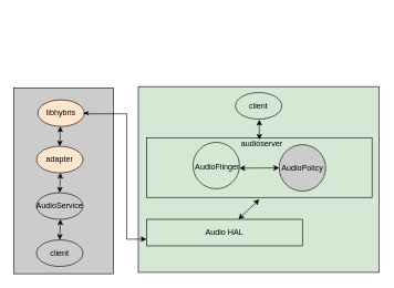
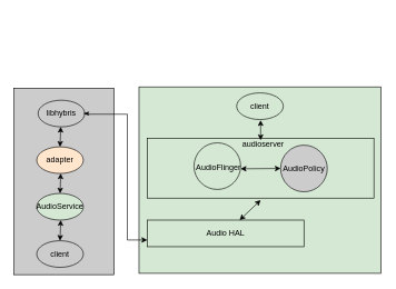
  <mxCell id="0" />
  <mxCell id="1" parent="0" />
  <mxCell id="2" value="" style="rounded=0;whiteSpace=wrap;html=1;fillColor=#D5E8D4;" vertex="1" parent="1"><mxGeometry x="207.5" y="130" width="363" height="280" as="geometry" /></mxCell>
  <mxCell id="3" value="" style="rounded=0;whiteSpace=wrap;html=1;fillColor=#CCCCCC;" vertex="1" parent="1"><mxGeometry x="20" y="132" width="150" height="280" as="geometry" /></mxCell>
  <mxCell id="4" value="client" style="ellipse;whiteSpace=wrap;html=1;fillColor=#CCCCCC;" vertex="1" parent="1"><mxGeometry x="54" y="361" width="70" height="40" as="geometry" /></mxCell>
  <mxCell id="5" value="client" style="ellipse;whiteSpace=wrap;html=1;fillColor=#D5E8D4;" vertex="1" parent="1"><mxGeometry x="354" y="139" width="70" height="40" as="geometry" /></mxCell>
  <mxCell id="6" value="" style="rounded=0;whiteSpace=wrap;html=1;fillColor=#D5E8D4;" vertex="1" parent="1"><mxGeometry x="220" y="207" width="340" height="90" as="geometry" /></mxCell>
  <mxCell id="7" value="audioserver" style="text;html=1;align=center;verticalAlign=middle;whiteSpace=wrap;rounded=0;" vertex="1" parent="1"><mxGeometry x="364" y="201" width="60" height="30" as="geometry" /></mxCell>
  <mxCell id="8" value="" style="ellipse;whiteSpace=wrap;html=1;fillColor=#D5E8D4;" vertex="1" parent="1"><mxGeometry x="290" y="214" width="70" height="70" as="geometry" /></mxCell>
  <mxCell id="9" value="AudioPolicy" style="ellipse;whiteSpace=wrap;html=1;fillColor=#cccccc;" vertex="1" parent="1"><mxGeometry x="420" y="217.5" width="70" height="70" as="geometry" /></mxCell>
  <mxCell id="10" value="" style="endArrow=none;html=1;rounded=0;shape=link;strokeColor=none;" edge="1" parent="1"><mxGeometry width="50" height="50" relative="1" as="geometry"><mxPoint x="60" y="70" as="sourcePoint" /><mxPoint x="110" y="20" as="targetPoint" /></mxGeometry></mxCell>
  <mxCell id="11" value="AudioFlinger" style="text;html=1;align=center;verticalAlign=middle;whiteSpace=wrap;rounded=0;" vertex="1" parent="1"><mxGeometry x="297" y="237" width="60" height="30" as="geometry" /></mxCell>
- <mxCell id="12" value="AudioService" style="ellipse;whiteSpace=wrap;html=1;fillColor=#CCCCCC;" vertex="1" parent="1"><mxGeometry x="54" y="290" width="70" height="40" as="geometry" /></mxCell>
+ <mxCell id="12" value="AudioService" style="ellipse;whiteSpace=wrap;html=1;fillColor=#d5e8d4;" vertex="1" parent="1"><mxGeometry x="54" y="290" width="70" height="40" as="geometry" /></mxCell>
  <mxCell id="13" value="adapter" style="ellipse;whiteSpace=wrap;html=1;fillColor=#ffe6cc;" vertex="1" parent="1"><mxGeometry x="54" y="220" width="70" height="40" as="geometry" /></mxCell>
- <mxCell id="14" value="libhybris" style="ellipse;whiteSpace=wrap;html=1;fillColor=#ffe6cc;" vertex="1" parent="1"><mxGeometry x="56" y="150" width="70" height="40" as="geometry" /></mxCell>
+ <mxCell id="14" value="libhybris" style="ellipse;whiteSpace=wrap;html=1;fillColor=#CCCCCC;" vertex="1" parent="1"><mxGeometry x="56" y="150" width="70" height="40" as="geometry" /></mxCell>
  <mxCell id="15" value="" style="endArrow=classic;startArrow=classic;html=1;rounded=0;exitX=0.5;exitY=0;exitDx=0;exitDy=0;" edge="1" parent="1" source="4"><mxGeometry width="50" height="50" relative="1" as="geometry"><mxPoint x="40" y="380" as="sourcePoint" /><mxPoint x="90" y="330" as="targetPoint" /></mxGeometry></mxCell>
  <mxCell id="16" value="" style="endArrow=classic;startArrow=classic;html=1;rounded=0;exitX=0.5;exitY=0;exitDx=0;exitDy=0;" edge="1" parent="1" source="12"><mxGeometry width="50" height="50" relative="1" as="geometry"><mxPoint x="40" y="300" as="sourcePoint" /><mxPoint x="90" y="260" as="targetPoint" /></mxGeometry></mxCell>
  <mxCell id="17" value="" style="endArrow=classic;startArrow=classic;html=1;rounded=0;exitX=0.5;exitY=0;exitDx=0;exitDy=0;" edge="1" parent="1" source="13"><mxGeometry width="50" height="50" relative="1" as="geometry"><mxPoint x="40" y="240" as="sourcePoint" /><mxPoint x="90" y="190" as="targetPoint" /></mxGeometry></mxCell>
  <mxCell id="18" value="" style="endArrow=classic;startArrow=classic;html=1;rounded=0;entryX=0;entryY=0.5;entryDx=0;entryDy=0;" edge="1" parent="1" target="9"><mxGeometry width="50" height="50" relative="1" as="geometry"><mxPoint x="360" y="253" as="sourcePoint" /><mxPoint x="410" y="203" as="targetPoint" /></mxGeometry></mxCell>
  <mxCell id="19" value="Audio HAL" style="rounded=0;whiteSpace=wrap;html=1;fillColor=#D5E8D4;" vertex="1" parent="1"><mxGeometry x="220" y="330" width="235" height="40" as="geometry" /></mxCell>
  <mxCell id="20" value="" style="endArrow=classic;html=1;rounded=0;edgeStyle=orthogonalEdgeStyle;entryX=0.034;entryY=0.821;entryDx=0;entryDy=0;entryPerimeter=0;startArrow=classicThin;startFill=1;endFill=1;" edge="1" parent="1" target="2"><mxGeometry width="50" height="50" relative="1" as="geometry"><mxPoint x="124" y="170" as="sourcePoint" /><mxPoint x="190" y="370" as="targetPoint" /><Array as="points"><mxPoint x="130" y="170" /><mxPoint x="130" y="171" /><mxPoint x="190" y="171" /><mxPoint x="190" y="360" /></Array></mxGeometry></mxCell>
  <mxCell id="21" value="" style="endArrow=classic;startArrow=classic;html=1;rounded=0;" edge="1" parent="1" source="19"><mxGeometry width="50" height="50" relative="1" as="geometry"><mxPoint x="340" y="350" as="sourcePoint" /><mxPoint x="390" y="300" as="targetPoint" /></mxGeometry></mxCell>
  <mxCell id="22" value="" style="endArrow=classic;startArrow=classic;html=1;rounded=0;exitX=0.433;exitY=0.3;exitDx=0;exitDy=0;exitPerimeter=0;" edge="1" parent="1" source="7"><mxGeometry width="50" height="50" relative="1" as="geometry"><mxPoint x="340" y="220" as="sourcePoint" /><mxPoint x="390" y="180" as="targetPoint" /></mxGeometry></mxCell>
